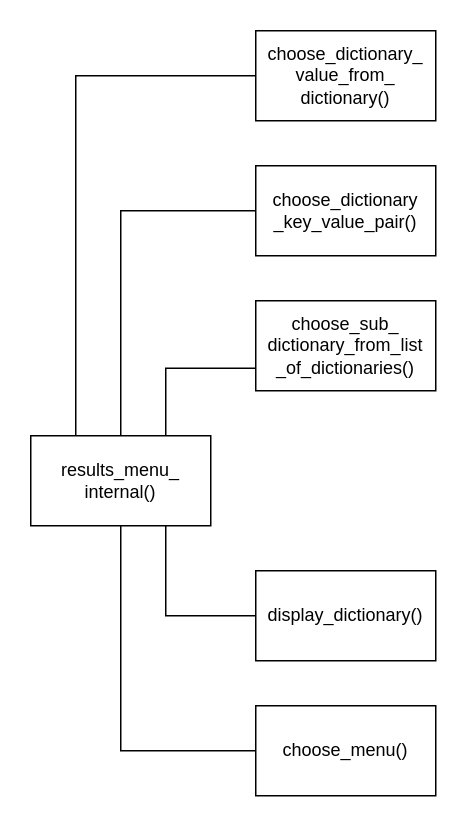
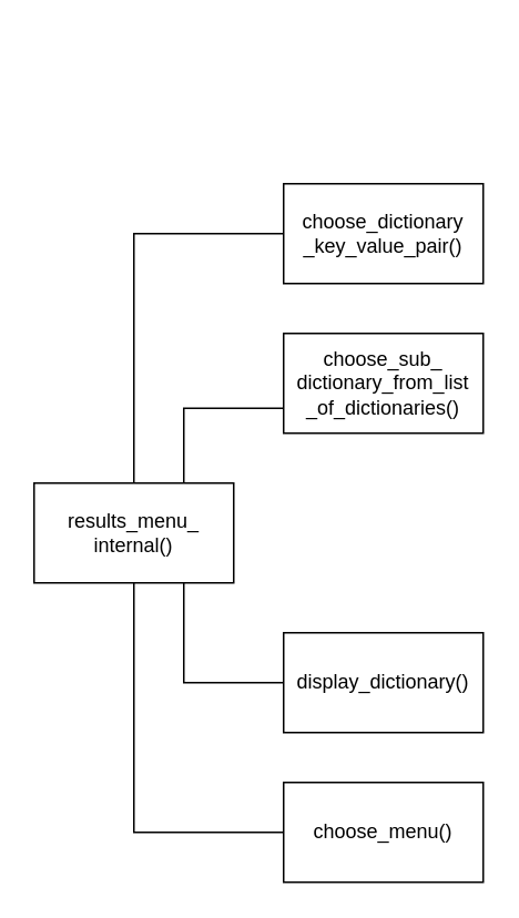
  <mxCell id="0" />
  <mxCell id="1" parent="0" />
  <mxCell id="2" value="&lt;div&gt;results_menu_&lt;/div&gt;&lt;div&gt;internal()&lt;/div&gt;" style="rounded=0;whiteSpace=wrap;html=1;" parent="1" vertex="1"><mxGeometry y="290" width="120" height="60" as="geometry" x="20" /></mxCell>
  <mxCell id="3" value="display_dictionary()" style="rounded=0;whiteSpace=wrap;html=1;" parent="1" vertex="1"><mxGeometry x="170" y="380" width="120" height="60" as="geometry" /></mxCell>
  <mxCell id="4" value="&lt;div&gt;choose_dictionary&lt;/div&gt;&lt;div&gt;_key_value_pair()&lt;br&gt;&lt;/div&gt;" style="rounded=0;whiteSpace=wrap;html=1;" parent="1" vertex="1"><mxGeometry x="170" y="110" width="120" height="60" as="geometry" /></mxCell>
  <mxCell id="5" value="choose_menu()" style="rounded=0;whiteSpace=wrap;html=1;" parent="1" vertex="1"><mxGeometry x="170" y="470" width="120" height="60" as="geometry" /></mxCell>
  <mxCell id="6" value="&lt;div&gt;choose_sub_&lt;/div&gt;&lt;div&gt;dictionary_from_list&lt;/div&gt;&lt;div&gt;_of_dictionaries()&lt;br&gt;&lt;/div&gt;" style="rounded=0;whiteSpace=wrap;html=1;" parent="1" vertex="1"><mxGeometry x="170" y="200" width="120" height="60" as="geometry" /></mxCell>
- <mxCell id="7" value="&lt;div&gt;choose_dictionary_&lt;/div&gt;&lt;div&gt;value_from_&lt;/div&gt;&lt;div&gt;dictionary()&lt;br&gt;&lt;/div&gt;" style="rounded=0;whiteSpace=wrap;html=1;" parent="1" vertex="1"><mxGeometry x="170" width="120" height="60" as="geometry" y="20" /></mxCell>
  <mxCell id="8" value="" style="endArrow=none;html=1;rounded=0;exitX=0.75;exitY=0;exitDx=0;exitDy=0;entryX=0;entryY=0.75;entryDx=0;entryDy=0;" parent="1" source="2" target="6" edge="1"><mxGeometry width="50" height="50" relative="1" as="geometry"><mxPoint x="140" y="300" as="sourcePoint" /><mxPoint x="190" y="250" as="targetPoint" /><Array as="points"><mxPoint x="110" y="245" /></Array></mxGeometry></mxCell>
  <mxCell id="9" value="" style="endArrow=none;html=1;rounded=0;exitX=0.5;exitY=0;exitDx=0;exitDy=0;entryX=0;entryY=0.5;entryDx=0;entryDy=0;" parent="1" source="2" target="4" edge="1"><mxGeometry width="50" height="50" relative="1" as="geometry"><mxPoint x="140" y="210" as="sourcePoint" /><mxPoint x="190" y="160" as="targetPoint" /><Array as="points"><mxPoint x="80" y="140" /></Array></mxGeometry></mxCell>
- <mxCell id="10" value="" style="endArrow=none;html=1;rounded=0;entryX=0;entryY=0.5;entryDx=0;entryDy=0;exitX=0.25;exitY=0;exitDx=0;exitDy=0;" parent="1" source="2" target="7" edge="1"><mxGeometry width="50" height="50" relative="1" as="geometry"><mxPoint x="140" y="170" as="sourcePoint" /><mxPoint x="190" y="120" as="targetPoint" /><Array as="points"><mxPoint x="50" y="50" /></Array></mxGeometry></mxCell>
  <mxCell id="11" value="" style="endArrow=none;html=1;rounded=0;exitX=0.75;exitY=1;exitDx=0;exitDy=0;entryX=0;entryY=0.5;entryDx=0;entryDy=0;" parent="1" source="2" target="3" edge="1"><mxGeometry width="50" height="50" relative="1" as="geometry"><mxPoint x="140" y="460" as="sourcePoint" /><mxPoint x="190" y="410" as="targetPoint" /><Array as="points"><mxPoint x="110" y="410" /></Array></mxGeometry></mxCell>
  <mxCell id="12" value="" style="endArrow=none;html=1;rounded=0;exitX=0.5;exitY=1;exitDx=0;exitDy=0;entryX=0;entryY=0.5;entryDx=0;entryDy=0;" parent="1" source="2" target="5" edge="1"><mxGeometry width="50" height="50" relative="1" as="geometry"><mxPoint x="140" y="460" as="sourcePoint" /><mxPoint x="190" y="410" as="targetPoint" /><Array as="points"><mxPoint x="80" y="500" /></Array></mxGeometry></mxCell>
